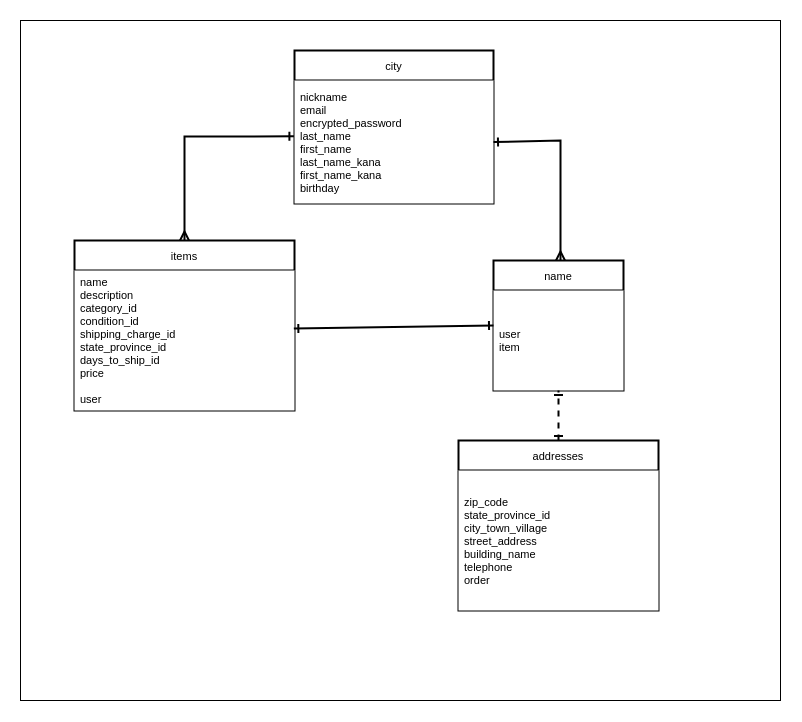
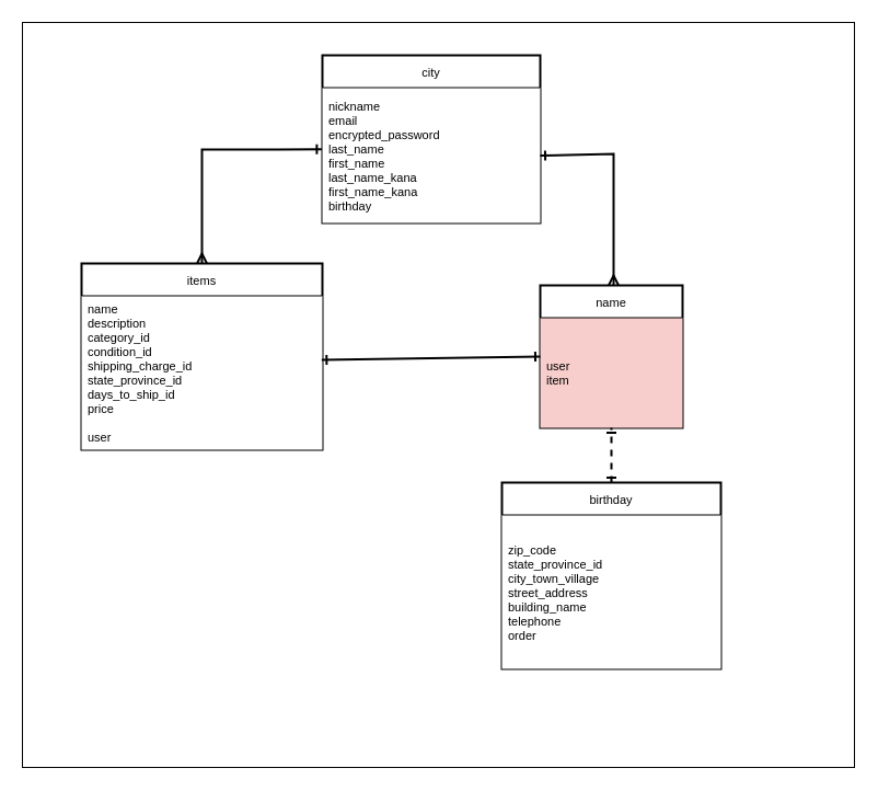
  <mxCell id="0" />
  <mxCell id="1" parent="0" />
  <mxCell id="2" value="" style="rounded=0;whiteSpace=wrap;html=1;labelBackgroundColor=none;labelBorderColor=none;strokeColor=default;fontSize=11;fontColor=default;fillColor=#FFFFFF;" parent="1" vertex="1"><mxGeometry x="20" y="20" width="760" height="680" as="geometry" /></mxCell>
  <mxCell id="3" value="city" style="swimlane;childLayout=stackLayout;horizontal=1;startSize=30;horizontalStack=0;rounded=0;fontSize=11;fontStyle=0;strokeWidth=2;resizeParent=0;resizeLast=1;shadow=0;dashed=0;align=center;labelBackgroundColor=none;labelBorderColor=none;" parent="1" vertex="1"><mxGeometry x="294" y="50" width="199" height="153" as="geometry" /></mxCell>
  <mxCell id="4" value="nickname&#10;email&#10;encrypted_password&#10;last_name&#10;first_name&#10;last_name_kana&#10;first_name_kana&#10;birthday" style="align=left;spacingLeft=4;fontSize=11;verticalAlign=middle;resizable=0;rotatable=0;part=1;horizontal=1;labelBackgroundColor=none;labelBorderColor=none;rounded=0;strokeColor=none;" parent="3" vertex="1"><mxGeometry y="30" width="199" height="123" as="geometry" /></mxCell>
  <mxCell id="5" style="edgeStyle=none;html=1;exitX=0.5;exitY=0;exitDx=0;exitDy=0;fontSize=11;entryX=-0.003;entryY=0.454;entryDx=0;entryDy=0;entryPerimeter=0;endArrow=ERone;endFill=0;strokeWidth=2;startArrow=ERmany;startFill=0;labelBackgroundColor=#000000;fontColor=default;labelBorderColor=none;rounded=0;strokeColor=#000000;" parent="1" source="6" target="4" edge="1"><mxGeometry relative="1" as="geometry"><mxPoint x="267" y="266" as="targetPoint" /><Array as="points"><mxPoint x="184" y="136" /></Array></mxGeometry></mxCell>
  <mxCell id="6" value="items" style="swimlane;childLayout=stackLayout;horizontal=1;startSize=30;horizontalStack=0;rounded=0;fontSize=11;fontStyle=0;strokeWidth=2;resizeParent=0;resizeLast=1;shadow=0;dashed=0;align=center;labelBackgroundColor=none;labelBorderColor=none;" parent="1" vertex="1"><mxGeometry x="74" y="240" width="220" height="170" as="geometry" /></mxCell>
  <mxCell id="7" value="name&#10;description&#10;category_id&#10;condition_id&#10;shipping_charge_id&#10;state_province_id&#10;days_to_ship_id&#10;price&#10;&#10;user" style="align=left;spacingLeft=4;fontSize=11;verticalAlign=middle;resizable=0;rotatable=0;part=1;horizontal=1;labelBackgroundColor=none;labelBorderColor=none;rounded=0;strokeColor=none;" parent="6" vertex="1"><mxGeometry y="30" width="220" height="140" as="geometry" /></mxCell>
  <mxCell id="8" value="name" style="swimlane;childLayout=stackLayout;horizontal=1;startSize=30;horizontalStack=0;rounded=0;fontSize=11;fontStyle=0;strokeWidth=2;resizeParent=0;resizeLast=1;shadow=0;dashed=0;align=center;labelBackgroundColor=none;labelBorderColor=none;" parent="1" vertex="1"><mxGeometry x="493" y="260" width="130" height="130" as="geometry" /></mxCell>
- <mxCell id="9" value="user&#10;item" style="align=left;spacingLeft=4;fontSize=11;verticalAlign=middle;resizable=0;rotatable=0;part=1;horizontal=1;labelBackgroundColor=none;labelBorderColor=none;rounded=0;strokeColor=none;fontColor=default;" parent="8" vertex="1"><mxGeometry y="30" width="130" height="100" as="geometry" /></mxCell>
+ <mxCell id="9" value="user&#10;item" style="align=left;spacingLeft=4;fontSize=11;verticalAlign=middle;resizable=0;rotatable=0;part=1;horizontal=1;labelBackgroundColor=none;labelBorderColor=none;rounded=0;strokeColor=none;fontColor=default;fillColor=#f8cecc;" parent="8" vertex="1"><mxGeometry y="30" width="130" height="100" as="geometry" /></mxCell>
  <mxCell id="10" style="edgeStyle=none;html=1;exitX=0.997;exitY=0.415;exitDx=0;exitDy=0;strokeWidth=2;fontSize=11;startArrow=ERone;startFill=0;endArrow=ERone;endFill=0;labelBackgroundColor=#000000;fontColor=default;labelBorderColor=none;rounded=0;strokeColor=#000000;entryX=0;entryY=0.5;entryDx=0;entryDy=0;exitPerimeter=0;" parent="1" source="7" target="8" edge="1"><mxGeometry relative="1" as="geometry"><mxPoint x="460" y="510" as="targetPoint" /></mxGeometry></mxCell>
- <mxCell id="11" value="addresses" style="swimlane;childLayout=stackLayout;horizontal=1;startSize=30;horizontalStack=0;rounded=0;fontSize=11;fontStyle=0;strokeWidth=2;resizeParent=0;resizeLast=1;shadow=0;dashed=0;align=center;labelBackgroundColor=none;labelBorderColor=none;" vertex="1" parent="1"><mxGeometry x="458" y="440" width="200" height="170" as="geometry" /></mxCell>
+ <mxCell id="11" value="birthday" style="swimlane;childLayout=stackLayout;horizontal=1;startSize=30;horizontalStack=0;rounded=0;fontSize=11;fontStyle=0;strokeWidth=2;resizeParent=0;resizeLast=1;shadow=0;dashed=0;align=center;labelBackgroundColor=none;labelBorderColor=none;" vertex="1" parent="1"><mxGeometry x="458" y="440" width="200" height="170" as="geometry" /></mxCell>
  <mxCell id="12" value="zip_code&#10;state_province_id&#10;city_town_village&#10;street_address&#10;building_name&#10;telephone&#10;order" style="align=left;spacingLeft=4;fontSize=11;verticalAlign=middle;resizable=0;rotatable=0;part=1;horizontal=1;labelBackgroundColor=none;labelBorderColor=none;rounded=0;strokeColor=none;fontColor=default;" vertex="1" parent="11"><mxGeometry y="30" width="200" height="140" as="geometry" /></mxCell>
  <mxCell id="13" style="edgeStyle=none;html=1;exitX=0.5;exitY=0;exitDx=0;exitDy=0;fontSize=11;entryX=1;entryY=0.5;entryDx=0;entryDy=0;endArrow=ERone;endFill=0;strokeWidth=2;startArrow=ERmany;startFill=0;labelBackgroundColor=#000000;fontColor=default;labelBorderColor=none;rounded=0;strokeColor=#000000;" edge="1" parent="1" target="4"><mxGeometry relative="1" as="geometry"><mxPoint x="669.403" y="155.842" as="targetPoint" /><Array as="points"><mxPoint x="560" y="140" /></Array><mxPoint x="560" y="260" as="sourcePoint" /></mxGeometry></mxCell>
  <mxCell id="14" style="edgeStyle=none;html=1;exitX=0.5;exitY=0;exitDx=0;exitDy=0;strokeWidth=2;fontSize=11;startArrow=ERone;startFill=0;endArrow=ERone;endFill=0;labelBackgroundColor=#000000;fontColor=default;labelBorderColor=none;rounded=0;strokeColor=#000000;entryX=0.5;entryY=1;entryDx=0;entryDy=0;dashed=1;" edge="1" parent="1" source="11" target="9"><mxGeometry relative="1" as="geometry"><mxPoint x="550" y="390" as="targetPoint" /><mxPoint x="303.34" y="338.1" as="sourcePoint" /></mxGeometry></mxCell>
